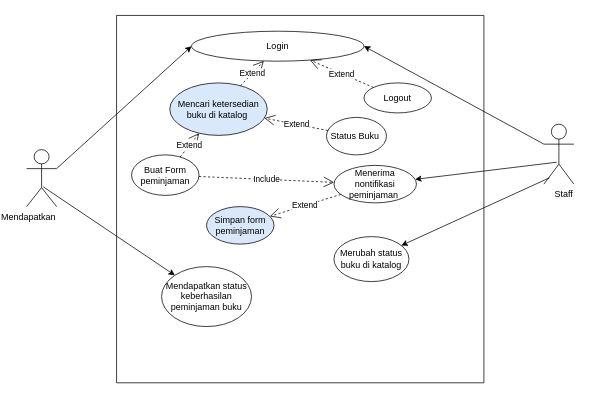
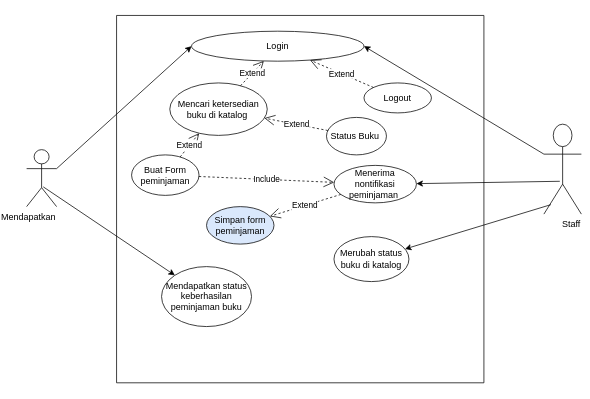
  <mxCell id="0" />
  <mxCell id="1" parent="0" />
  <mxCell id="2" value="Mendapatkan&lt;div&gt;&lt;br&gt;&lt;/div&gt;" style="shape=umlActor;verticalLabelPosition=bottom;verticalAlign=top;html=1;align=right;" parent="1" vertex="1"><mxGeometry x="20" y="199" width="40" height="76" as="geometry" /></mxCell>
  <mxCell id="3" value="" style="swimlane;startSize=0;" parent="1" vertex="1"><mxGeometry x="140" y="20" width="490" height="490" as="geometry" /></mxCell>
  <mxCell id="4" value="Login" style="ellipse;whiteSpace=wrap;html=1;" parent="3" vertex="1"><mxGeometry x="100" y="21" width="230" height="40" as="geometry" /></mxCell>
- <mxCell id="5" value="Mencari ketersedian buku di katalog&amp;nbsp;" style="ellipse;whiteSpace=wrap;html=1;fillColor=#dae8fc;" parent="3" vertex="1"><mxGeometry x="71" y="90" width="130" height="70" as="geometry" /></mxCell>
+ <mxCell id="5" value="Mencari ketersedian buku di katalog&amp;nbsp;" style="ellipse;whiteSpace=wrap;html=1;" parent="3" vertex="1"><mxGeometry x="71" y="90" width="130" height="70" as="geometry" /></mxCell>
  <mxCell id="6" value="Menerima nontifikasi peminjaman&amp;nbsp;" style="ellipse;whiteSpace=wrap;html=1;" parent="3" vertex="1"><mxGeometry x="290" y="200" width="110" height="50" as="geometry" /></mxCell>
  <mxCell id="7" value="Logout" style="ellipse;whiteSpace=wrap;html=1;" vertex="1" parent="3"><mxGeometry x="330" y="90" width="90" height="40" as="geometry" /></mxCell>
  <mxCell id="8" value="Extend" style="endArrow=open;endSize=12;dashed=1;html=1;rounded=0;" edge="1" parent="3" source="7" target="4"><mxGeometry width="160" relative="1" as="geometry"><mxPoint x="190" y="66" as="sourcePoint" /><mxPoint x="300" y="56" as="targetPoint" /></mxGeometry></mxCell>
  <mxCell id="9" value="Status Buku&amp;nbsp;" style="ellipse;whiteSpace=wrap;html=1;" vertex="1" parent="3"><mxGeometry x="280" y="136" width="80" height="50" as="geometry" /></mxCell>
  <mxCell id="10" value="Extend" style="endArrow=open;endSize=12;dashed=1;html=1;rounded=0;" edge="1" parent="3" source="5" target="4"><mxGeometry width="160" relative="1" as="geometry"><mxPoint x="220" y="160" as="sourcePoint" /><mxPoint x="380" y="160" as="targetPoint" /></mxGeometry></mxCell>
  <mxCell id="11" value="Buat&lt;span style=&quot;background-color: transparent; color: light-dark(rgb(0, 0, 0), rgb(255, 255, 255));&quot;&gt;&amp;nbsp;Form peminjaman&lt;/span&gt;" style="ellipse;whiteSpace=wrap;html=1;" vertex="1" parent="3"><mxGeometry x="20" y="186" width="90" height="54" as="geometry" /></mxCell>
  <mxCell id="12" value="Extend" style="endArrow=open;endSize=12;dashed=1;html=1;rounded=0;" edge="1" parent="3" source="11" target="5"><mxGeometry width="160" relative="1" as="geometry"><mxPoint x="180" y="170" as="sourcePoint" /><mxPoint x="340" y="170" as="targetPoint" /></mxGeometry></mxCell>
  <mxCell id="13" value="Simpan form peminjaman" style="ellipse;whiteSpace=wrap;html=1;fillColor=#dae8fc;" vertex="1" parent="3"><mxGeometry x="120" y="255" width="90" height="50" as="geometry" /></mxCell>
  <mxCell id="14" value="Extend" style="endArrow=open;endSize=12;dashed=1;html=1;rounded=0;" edge="1" parent="3" source="9" target="5"><mxGeometry width="160" relative="1" as="geometry"><mxPoint x="170" y="170" as="sourcePoint" /><mxPoint x="330" y="170" as="targetPoint" /></mxGeometry></mxCell>
  <mxCell id="15" value="Include" style="endArrow=open;endSize=12;dashed=1;html=1;rounded=0;" edge="1" parent="3" source="11" target="6"><mxGeometry width="160" relative="1" as="geometry"><mxPoint x="170" y="170" as="sourcePoint" /><mxPoint x="330" y="170" as="targetPoint" /></mxGeometry></mxCell>
  <mxCell id="16" value="Extend" style="endArrow=open;endSize=12;dashed=1;html=1;rounded=0;" edge="1" parent="3" source="6" target="13"><mxGeometry width="160" relative="1" as="geometry"><mxPoint x="161" y="175" as="sourcePoint" /><mxPoint x="321" y="175" as="targetPoint" /></mxGeometry></mxCell>
  <mxCell id="17" value="Merubah status buku di katalog" style="ellipse;whiteSpace=wrap;html=1;" vertex="1" parent="3"><mxGeometry x="290" y="295" width="100" height="60" as="geometry" /></mxCell>
  <mxCell id="18" value="Mendapatkan status keberhasilan peminjaman buku" style="ellipse;whiteSpace=wrap;html=1;" vertex="1" parent="3"><mxGeometry x="60" y="335" width="120" height="80" as="geometry" /></mxCell>
  <mxCell id="19" value="" style="endArrow=classic;html=1;rounded=0;exitX=1;exitY=0.333;exitDx=0;exitDy=0;exitPerimeter=0;entryX=0;entryY=0.5;entryDx=0;entryDy=0;" parent="1" source="2" target="4" edge="1"><mxGeometry width="50" height="50" relative="1" as="geometry"><mxPoint x="370" y="325" as="sourcePoint" /><mxPoint x="245" y="155" as="targetPoint" /></mxGeometry></mxCell>
- <mxCell id="20" value="Staff" style="shape=umlActor;verticalLabelPosition=bottom;verticalAlign=top;html=1;align=right;" parent="1" vertex="1"><mxGeometry x="710" y="165" width="40" height="80" as="geometry" /></mxCell>
+ <mxCell id="20" value="Staff" style="shape=umlActor;verticalLabelPosition=bottom;verticalAlign=top;html=1;align=right;" parent="1" vertex="1"><mxGeometry x="710" y="165" width="50" height="120" as="geometry" /></mxCell>
  <mxCell id="21" value="" style="endArrow=classic;html=1;rounded=0;exitX=0;exitY=0.333;exitDx=0;exitDy=0;exitPerimeter=0;entryX=1;entryY=0.5;entryDx=0;entryDy=0;" parent="1" source="20" target="4" edge="1"><mxGeometry width="50" height="50" relative="1" as="geometry"><mxPoint x="250" y="305" as="sourcePoint" /><mxPoint x="300" y="255" as="targetPoint" /></mxGeometry></mxCell>
  <mxCell id="22" style="edgeStyle=orthogonalEdgeStyle;rounded=0;orthogonalLoop=1;jettySize=auto;html=1;exitX=0.5;exitY=1;exitDx=0;exitDy=0;" parent="1" source="3" target="3" edge="1"><mxGeometry relative="1" as="geometry" /></mxCell>
  <mxCell id="23" value="" style="endArrow=classic;html=1;rounded=0;exitX=0.425;exitY=0.635;exitDx=0;exitDy=0;exitPerimeter=0;" edge="1" parent="1" source="20" target="6"><mxGeometry width="50" height="50" relative="1" as="geometry"><mxPoint x="370" y="215" as="sourcePoint" /><mxPoint x="420" y="165" as="targetPoint" /></mxGeometry></mxCell>
  <mxCell id="24" value="" style="endArrow=classic;html=1;rounded=0;exitX=0.185;exitY=0.895;exitDx=0;exitDy=0;exitPerimeter=0;" edge="1" parent="1" source="20" target="17"><mxGeometry width="50" height="50" relative="1" as="geometry"><mxPoint x="370" y="215" as="sourcePoint" /><mxPoint x="420" y="165" as="targetPoint" /></mxGeometry></mxCell>
  <mxCell id="25" value="" style="endArrow=classic;html=1;rounded=0;exitX=0.555;exitY=0.653;exitDx=0;exitDy=0;exitPerimeter=0;" edge="1" parent="1" source="2" target="18"><mxGeometry width="50" height="50" relative="1" as="geometry"><mxPoint x="370" y="215" as="sourcePoint" /><mxPoint x="420" y="165" as="targetPoint" /></mxGeometry></mxCell>
